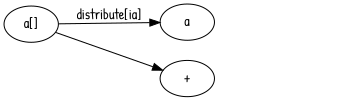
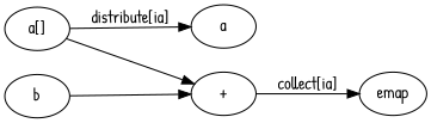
  digraph {
    fontname="Patrick Hand"
    rankdir=LR
    node [fontname="Patrick Hand"]
    edge [fontname="Patrick Hand"]
    "a[]"
    a
    "+"
+   b
+   emap
    "a[]" -> a [label="distribute[ia]"]
    "a[]" -> "+"
+   "+" -> emap [label="collect[ia]"]
+   b -> "+"
  }
